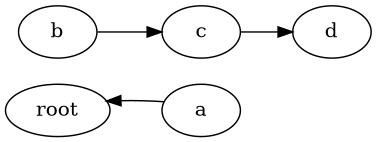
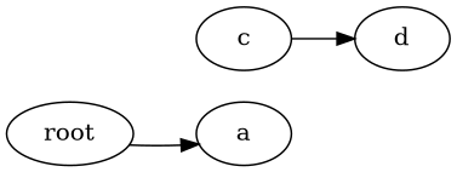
  digraph {
    rankdir=LR
    n1 [label=" root "]
    n2 [label=" a "]
-   n3 [label=" b "]
    n4 [label=" c "]
    n5 [label=" d "]
-   n2 -> n1
-   n3 -> n4
+   n1 -> n2
    n4 -> n5
  }
